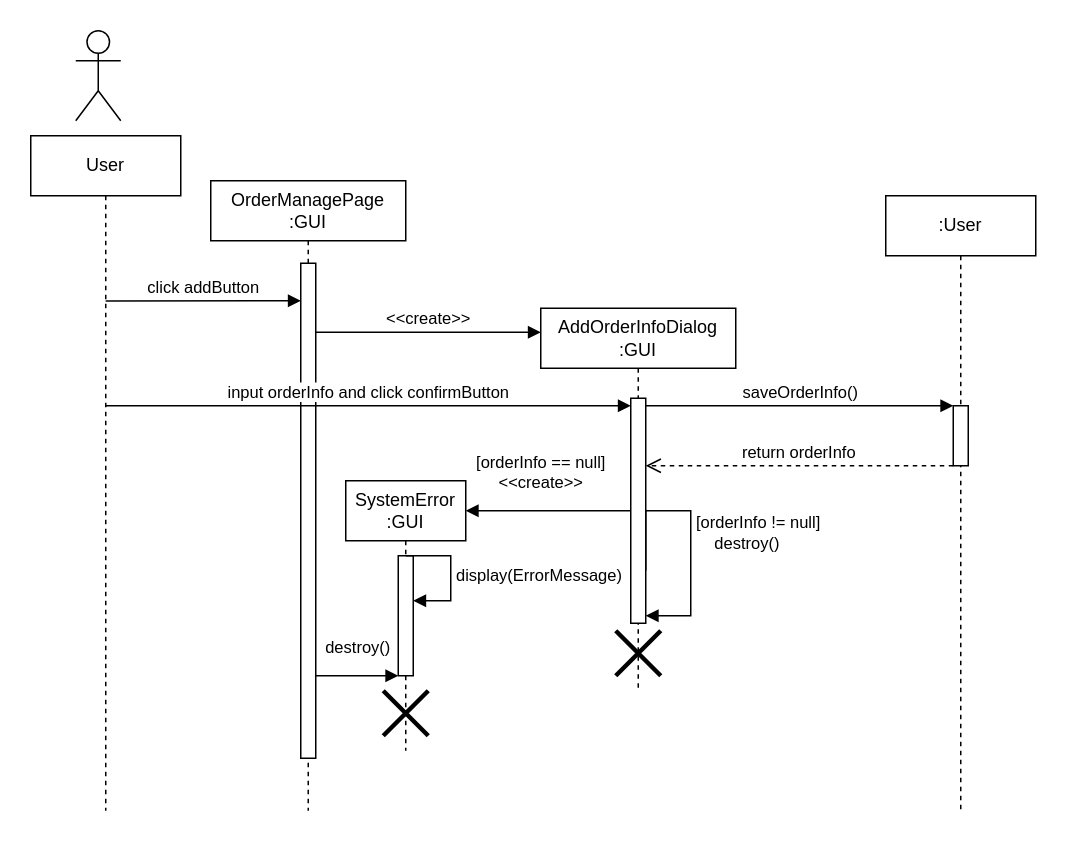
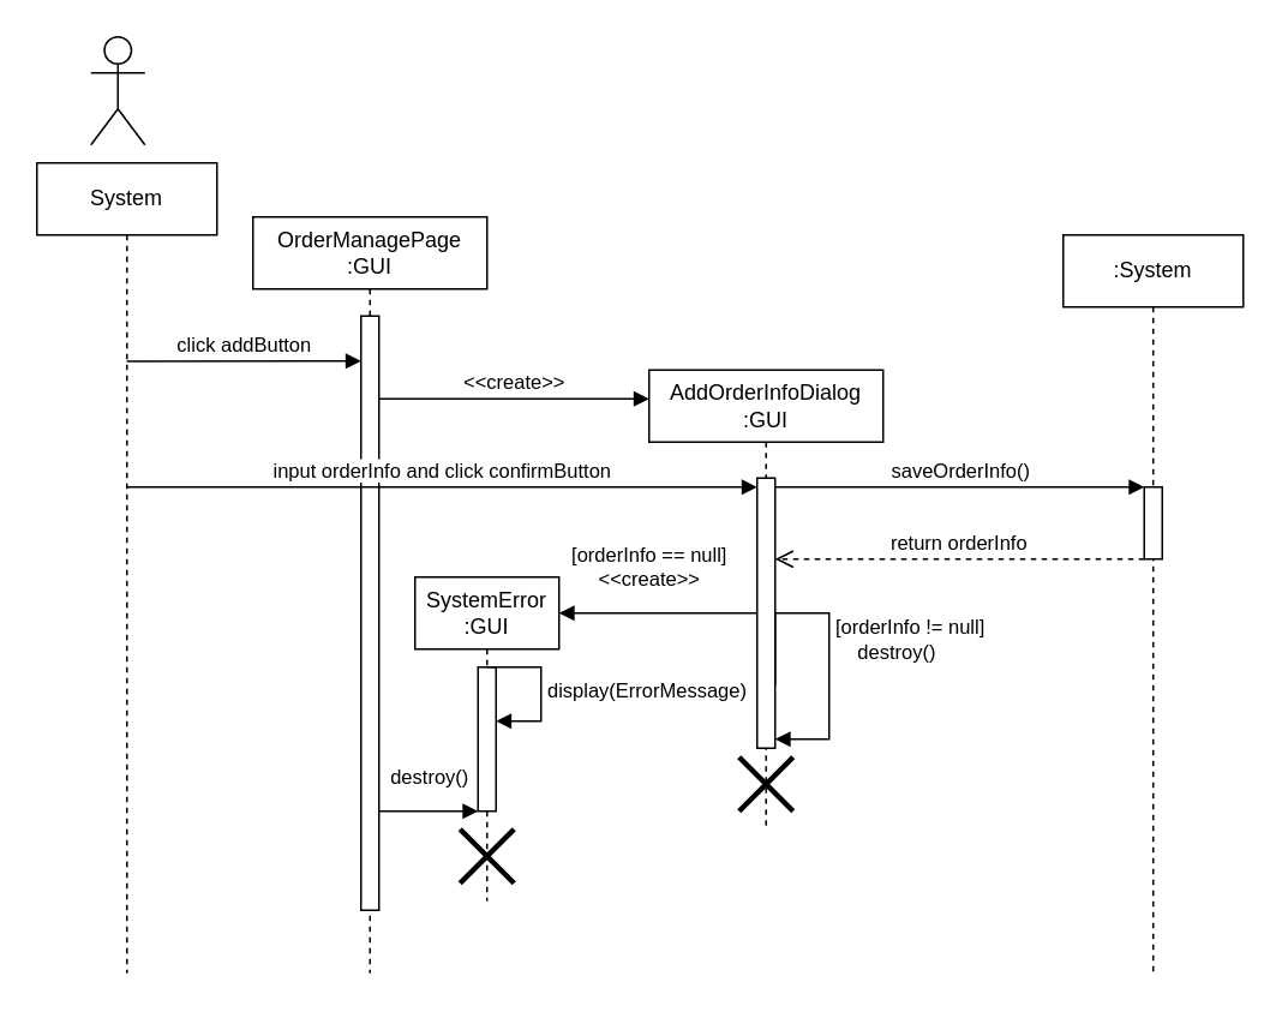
  <mxCell id="0" />
  <mxCell id="1" parent="0" />
  <mxCell id="2" value="" style="shape=umlActor;verticalLabelPosition=bottom;verticalAlign=top;html=1;" vertex="1" parent="1"><mxGeometry x="50" y="20" width="30" height="60" as="geometry" /></mxCell>
- <mxCell id="3" value="User" style="shape=umlLifeline;perimeter=lifelinePerimeter;whiteSpace=wrap;html=1;container=1;dropTarget=0;collapsible=0;recursiveResize=0;outlineConnect=0;portConstraint=eastwest;newEdgeStyle={&quot;edgeStyle&quot;:&quot;elbowEdgeStyle&quot;,&quot;elbow&quot;:&quot;vertical&quot;,&quot;curved&quot;:0,&quot;rounded&quot;:0};" vertex="1" parent="1"><mxGeometry x="20" y="90" width="100" height="450" as="geometry" /></mxCell>
+ <mxCell id="3" value="System" style="shape=umlLifeline;perimeter=lifelinePerimeter;whiteSpace=wrap;html=1;container=1;dropTarget=0;collapsible=0;recursiveResize=0;outlineConnect=0;portConstraint=eastwest;newEdgeStyle={&quot;edgeStyle&quot;:&quot;elbowEdgeStyle&quot;,&quot;elbow&quot;:&quot;vertical&quot;,&quot;curved&quot;:0,&quot;rounded&quot;:0};" vertex="1" parent="1"><mxGeometry x="20" y="90" width="100" height="450" as="geometry" /></mxCell>
  <mxCell id="4" value="OrderManagePage&lt;br&gt;:GUI" style="shape=umlLifeline;perimeter=lifelinePerimeter;whiteSpace=wrap;html=1;container=1;dropTarget=0;collapsible=0;recursiveResize=0;outlineConnect=0;portConstraint=eastwest;newEdgeStyle={&quot;edgeStyle&quot;:&quot;elbowEdgeStyle&quot;,&quot;elbow&quot;:&quot;vertical&quot;,&quot;curved&quot;:0,&quot;rounded&quot;:0};" vertex="1" parent="1"><mxGeometry x="140" y="120" width="130" height="420" as="geometry" /></mxCell>
  <mxCell id="5" value="" style="html=1;points=[];perimeter=orthogonalPerimeter;outlineConnect=0;targetShapes=umlLifeline;portConstraint=eastwest;newEdgeStyle={&quot;edgeStyle&quot;:&quot;elbowEdgeStyle&quot;,&quot;elbow&quot;:&quot;vertical&quot;,&quot;curved&quot;:0,&quot;rounded&quot;:0};" vertex="1" parent="4"><mxGeometry x="60" y="55" width="10" height="330" as="geometry" /></mxCell>
  <mxCell id="6" value="click addButton" style="html=1;verticalAlign=bottom;endArrow=block;edgeStyle=elbowEdgeStyle;elbow=vertical;curved=0;rounded=0;" edge="1" parent="1" target="5"><mxGeometry x="0.001" width="80" relative="1" as="geometry"><mxPoint x="69.929" y="200.136" as="sourcePoint" /><mxPoint x="190" y="200" as="targetPoint" /><mxPoint as="offset" /></mxGeometry></mxCell>
  <mxCell id="7" value="AddOrderInfoDialog&lt;br&gt;:GUI" style="shape=umlLifeline;perimeter=lifelinePerimeter;whiteSpace=wrap;html=1;container=1;dropTarget=0;collapsible=0;recursiveResize=0;outlineConnect=0;portConstraint=eastwest;newEdgeStyle={&quot;edgeStyle&quot;:&quot;elbowEdgeStyle&quot;,&quot;elbow&quot;:&quot;vertical&quot;,&quot;curved&quot;:0,&quot;rounded&quot;:0};" vertex="1" parent="1"><mxGeometry x="360" y="205" width="130" height="255" as="geometry" /></mxCell>
  <mxCell id="8" value="" style="html=1;points=[];perimeter=orthogonalPerimeter;outlineConnect=0;targetShapes=umlLifeline;portConstraint=eastwest;newEdgeStyle={&quot;edgeStyle&quot;:&quot;elbowEdgeStyle&quot;,&quot;elbow&quot;:&quot;vertical&quot;,&quot;curved&quot;:0,&quot;rounded&quot;:0};" vertex="1" parent="7"><mxGeometry x="60" y="60" width="10" height="150" as="geometry" /></mxCell>
  <mxCell id="9" value="" style="shape=umlDestroy;whiteSpace=wrap;html=1;strokeWidth=3;targetShapes=umlLifeline;" vertex="1" parent="7"><mxGeometry x="50" y="215" width="30" height="30" as="geometry" /></mxCell>
  <mxCell id="10" value="&amp;lt;&amp;lt;create&amp;gt;&amp;gt;" style="html=1;verticalAlign=bottom;endArrow=block;edgeStyle=elbowEdgeStyle;elbow=vertical;curved=0;rounded=0;entryX=0;entryY=0.061;entryDx=0;entryDy=0;entryPerimeter=0;" edge="1" parent="1" source="5" target="7"><mxGeometry width="80" relative="1" as="geometry"><mxPoint x="230" y="220" as="sourcePoint" /><mxPoint x="310" y="220" as="targetPoint" /></mxGeometry></mxCell>
  <mxCell id="11" value="input orderInfo and click confirmButton" style="html=1;verticalAlign=bottom;endArrow=block;edgeStyle=elbowEdgeStyle;elbow=vertical;curved=0;rounded=0;" edge="1" parent="1"><mxGeometry width="80" relative="1" as="geometry"><mxPoint x="70.167" y="270" as="sourcePoint" /><mxPoint x="420" y="270" as="targetPoint" /></mxGeometry></mxCell>
- <mxCell id="12" value=":User" style="shape=umlLifeline;perimeter=lifelinePerimeter;whiteSpace=wrap;html=1;container=1;dropTarget=0;collapsible=0;recursiveResize=0;outlineConnect=0;portConstraint=eastwest;newEdgeStyle={&quot;edgeStyle&quot;:&quot;elbowEdgeStyle&quot;,&quot;elbow&quot;:&quot;vertical&quot;,&quot;curved&quot;:0,&quot;rounded&quot;:0};" vertex="1" parent="1"><mxGeometry x="590" y="130" width="100" height="410" as="geometry" /></mxCell>
+ <mxCell id="12" value=":System" style="shape=umlLifeline;perimeter=lifelinePerimeter;whiteSpace=wrap;html=1;container=1;dropTarget=0;collapsible=0;recursiveResize=0;outlineConnect=0;portConstraint=eastwest;newEdgeStyle={&quot;edgeStyle&quot;:&quot;elbowEdgeStyle&quot;,&quot;elbow&quot;:&quot;vertical&quot;,&quot;curved&quot;:0,&quot;rounded&quot;:0};" vertex="1" parent="1"><mxGeometry x="590" y="130" width="100" height="410" as="geometry" /></mxCell>
  <mxCell id="13" value="" style="html=1;points=[];perimeter=orthogonalPerimeter;outlineConnect=0;targetShapes=umlLifeline;portConstraint=eastwest;newEdgeStyle={&quot;edgeStyle&quot;:&quot;elbowEdgeStyle&quot;,&quot;elbow&quot;:&quot;vertical&quot;,&quot;curved&quot;:0,&quot;rounded&quot;:0};" vertex="1" parent="12"><mxGeometry x="45" y="140" width="10" height="40" as="geometry" /></mxCell>
  <mxCell id="14" value="saveOrderInfo()" style="html=1;verticalAlign=bottom;endArrow=block;edgeStyle=elbowEdgeStyle;elbow=vertical;curved=0;rounded=0;" edge="1" parent="1"><mxGeometry width="80" relative="1" as="geometry"><mxPoint x="430" y="270" as="sourcePoint" /><mxPoint x="635" y="270" as="targetPoint" /></mxGeometry></mxCell>
  <mxCell id="15" value="return orderInfo" style="html=1;verticalAlign=bottom;endArrow=open;dashed=1;endSize=8;edgeStyle=elbowEdgeStyle;elbow=vertical;curved=0;rounded=0;" edge="1" parent="1"><mxGeometry x="0.002" relative="1" as="geometry"><mxPoint x="635" y="310" as="sourcePoint" /><mxPoint x="430" y="310" as="targetPoint" /><mxPoint as="offset" /></mxGeometry></mxCell>
  <mxCell id="16" value="[orderInfo != null]&lt;br&gt;&lt;span style=&quot;&quot;&gt;&lt;span style=&quot;&quot;&gt;&amp;nbsp;&amp;nbsp;&amp;nbsp;&amp;nbsp;&lt;/span&gt;&lt;/span&gt;destroy()" style="html=1;align=left;spacingLeft=2;endArrow=block;rounded=0;edgeStyle=orthogonalEdgeStyle;curved=0;rounded=0;" edge="1" parent="1"><mxGeometry relative="1" as="geometry"><mxPoint x="430" y="380" as="sourcePoint" /><Array as="points"><mxPoint x="430" y="340" /><mxPoint x="460" y="340" /><mxPoint x="460" y="410" /></Array><mxPoint x="430" y="410" as="targetPoint" /><mxPoint as="offset" /></mxGeometry></mxCell>
  <mxCell id="17" value="[orderInfo == null]&lt;br&gt;&amp;lt;&amp;lt;create&amp;gt;&amp;gt;" style="html=1;verticalAlign=bottom;endArrow=block;edgeStyle=elbowEdgeStyle;elbow=vertical;curved=0;rounded=0;" edge="1" parent="1" source="8"><mxGeometry x="0.091" y="-10" width="80" relative="1" as="geometry"><mxPoint x="390" y="340" as="sourcePoint" /><mxPoint x="310" y="340" as="targetPoint" /><mxPoint as="offset" /></mxGeometry></mxCell>
  <mxCell id="18" value="SystemError&lt;br&gt;:GUI" style="shape=umlLifeline;perimeter=lifelinePerimeter;whiteSpace=wrap;html=1;container=1;dropTarget=0;collapsible=0;recursiveResize=0;outlineConnect=0;portConstraint=eastwest;newEdgeStyle={&quot;edgeStyle&quot;:&quot;elbowEdgeStyle&quot;,&quot;elbow&quot;:&quot;vertical&quot;,&quot;curved&quot;:0,&quot;rounded&quot;:0};" vertex="1" parent="1"><mxGeometry x="230" y="320" width="80" height="180" as="geometry" /></mxCell>
  <mxCell id="19" value="" style="html=1;points=[];perimeter=orthogonalPerimeter;outlineConnect=0;targetShapes=umlLifeline;portConstraint=eastwest;newEdgeStyle={&quot;edgeStyle&quot;:&quot;elbowEdgeStyle&quot;,&quot;elbow&quot;:&quot;vertical&quot;,&quot;curved&quot;:0,&quot;rounded&quot;:0};" vertex="1" parent="18"><mxGeometry x="35" y="50" width="10" height="80" as="geometry" /></mxCell>
  <mxCell id="20" value="" style="shape=umlDestroy;whiteSpace=wrap;html=1;strokeWidth=3;targetShapes=umlLifeline;" vertex="1" parent="18"><mxGeometry x="25" y="140" width="30" height="30" as="geometry" /></mxCell>
  <mxCell id="21" value="display(ErrorMessage)" style="html=1;align=left;spacingLeft=2;endArrow=block;rounded=0;edgeStyle=orthogonalEdgeStyle;curved=0;rounded=0;" edge="1" parent="1"><mxGeometry relative="1" as="geometry"><mxPoint x="270" y="370" as="sourcePoint" /><Array as="points"><mxPoint x="300" y="400" /></Array><mxPoint x="275" y="400" as="targetPoint" /></mxGeometry></mxCell>
  <mxCell id="22" value="destroy()" style="html=1;verticalAlign=bottom;endArrow=block;edgeStyle=elbowEdgeStyle;elbow=vertical;curved=0;rounded=0;" edge="1" parent="1" source="5" target="19"><mxGeometry y="10" width="80" relative="1" as="geometry"><mxPoint x="220" y="440" as="sourcePoint" /><mxPoint x="260" y="440" as="targetPoint" /><Array as="points"><mxPoint x="240" y="450" /></Array><mxPoint as="offset" /></mxGeometry></mxCell>
